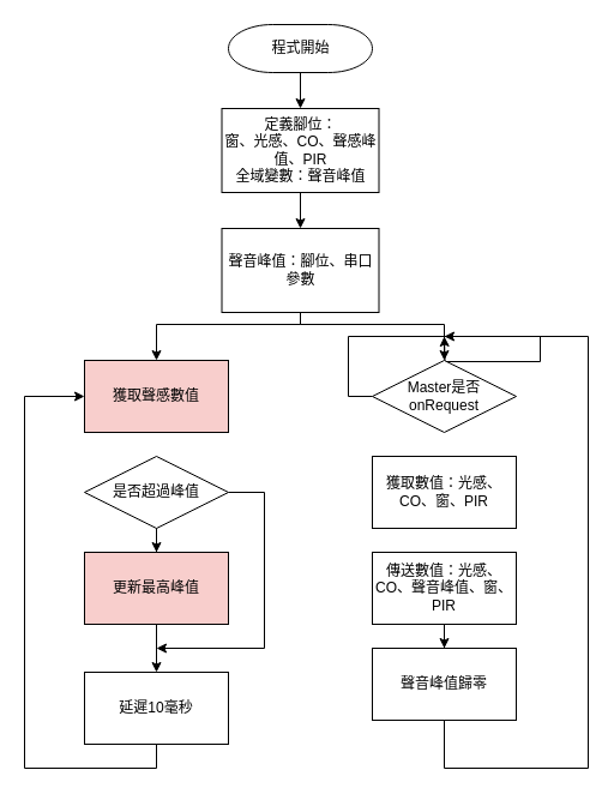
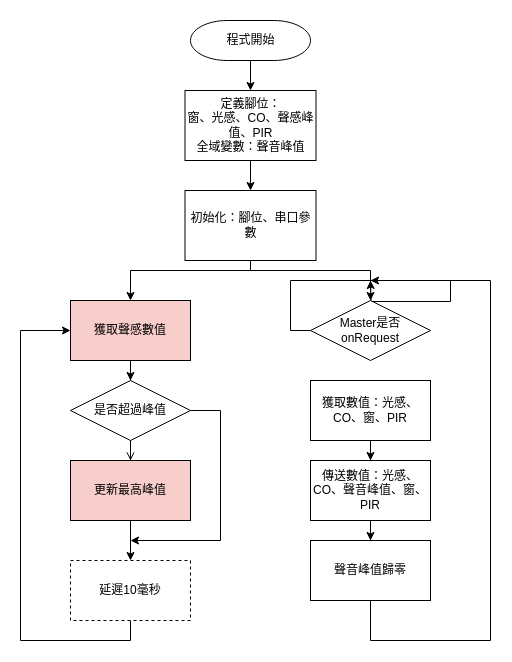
  <mxCell id="0" />
  <mxCell id="1" parent="0" />
  <mxCell id="2" value="" style="edgeStyle=orthogonalEdgeStyle;rounded=0;orthogonalLoop=1;jettySize=auto;html=1;fontSize=12;" edge="1" parent="1" source="3" target="6"><mxGeometry relative="1" as="geometry" /></mxCell>
  <mxCell id="3" value="&lt;font style=&quot;font-size: 12px;&quot;&gt;定義腳位：&lt;br style=&quot;font-size: 12px;&quot;&gt;窗、光感、CO、聲感峰值、PIR&lt;br style=&quot;font-size: 12px;&quot;&gt;全域變數：聲音峰值&lt;br style=&quot;font-size: 12px;&quot;&gt;&lt;/font&gt;" style="rounded=0;whiteSpace=wrap;html=1;fontSize=12;" vertex="1" parent="1"><mxGeometry x="184.5" y="90" width="131" height="70" as="geometry" /></mxCell>
  <mxCell id="4" style="edgeStyle=orthogonalEdgeStyle;rounded=0;orthogonalLoop=1;jettySize=auto;html=1;exitX=0.5;exitY=1;exitDx=0;exitDy=0;fontSize=12;" edge="1" parent="1" source="6" target="8"><mxGeometry relative="1" as="geometry"><Array as="points"><mxPoint x="250" y="270" /><mxPoint x="130" y="270" /></Array></mxGeometry></mxCell>
  <mxCell id="5" style="edgeStyle=orthogonalEdgeStyle;rounded=0;orthogonalLoop=1;jettySize=auto;html=1;exitX=0.5;exitY=1;exitDx=0;exitDy=0;fontSize=12;" edge="1" parent="1" source="6"><mxGeometry relative="1" as="geometry"><mxPoint x="370.034" y="300" as="targetPoint" /><Array as="points"><mxPoint x="250" y="270" /><mxPoint x="370" y="270" /></Array></mxGeometry></mxCell>
- <mxCell id="6" value="&lt;font style=&quot;font-size: 12px;&quot;&gt;聲音峰值：腳位、串口參數&lt;br style=&quot;font-size: 12px;&quot;&gt;&lt;/font&gt;" style="rounded=0;whiteSpace=wrap;html=1;fontSize=12;" vertex="1" parent="1"><mxGeometry x="184.5" y="190" width="131" height="70" as="geometry" /></mxCell>
+ <mxCell id="6" value="&lt;font style=&quot;font-size: 12px;&quot;&gt;初始化：腳位、串口參數&lt;br style=&quot;font-size: 12px;&quot;&gt;&lt;/font&gt;" style="rounded=0;whiteSpace=wrap;html=1;fontSize=12;" vertex="1" parent="1"><mxGeometry x="184.5" y="190" width="131" height="70" as="geometry" /></mxCell>
+ <mxCell id="7" value="" style="edgeStyle=orthogonalEdgeStyle;rounded=0;orthogonalLoop=1;jettySize=auto;html=1;fontSize=12;" edge="1" parent="1" source="8" target="15"><mxGeometry relative="1" as="geometry" /></mxCell>
  <mxCell id="8" value="&lt;font style=&quot;font-size: 12px;&quot;&gt;獲取聲感數值&lt;/font&gt;" style="rounded=0;whiteSpace=wrap;html=1;fontSize=12;fillColor=#f8cecc;" vertex="1" parent="1"><mxGeometry x="70" y="300" width="120" height="60" as="geometry" /></mxCell>
  <mxCell id="9" style="edgeStyle=orthogonalEdgeStyle;rounded=0;orthogonalLoop=1;jettySize=auto;html=1;exitX=0.5;exitY=1;exitDx=0;exitDy=0;fontSize=12;entryX=0;entryY=0.5;entryDx=0;entryDy=0;" edge="1" parent="1" source="10" target="8"><mxGeometry relative="1" as="geometry"><mxPoint x="130" y="280" as="targetPoint" /><Array as="points"><mxPoint x="130" y="640" /><mxPoint x="20" y="640" /><mxPoint x="20" y="330" /></Array></mxGeometry></mxCell>
- <mxCell id="10" value="&lt;font style=&quot;font-size: 12px;&quot;&gt;延遲10毫秒&lt;/font&gt;" style="rounded=0;whiteSpace=wrap;html=1;fontSize=12;" vertex="1" parent="1"><mxGeometry x="70" y="560" width="120" height="60" as="geometry" /></mxCell>
+ <mxCell id="10" value="&lt;font style=&quot;font-size: 12px;&quot;&gt;延遲10毫秒&lt;/font&gt;" style="rounded=0;whiteSpace=wrap;html=1;fontSize=12;dashed=1;" vertex="1" parent="1"><mxGeometry x="70" y="560" width="120" height="60" as="geometry" /></mxCell>
  <mxCell id="11" style="edgeStyle=orthogonalEdgeStyle;rounded=0;orthogonalLoop=1;jettySize=auto;html=1;exitX=0;exitY=0.5;exitDx=0;exitDy=0;fontSize=12;" edge="1" parent="1" source="12"><mxGeometry relative="1" as="geometry"><mxPoint x="370" y="280" as="targetPoint" /></mxGeometry></mxCell>
  <mxCell id="12" value="&lt;font style=&quot;font-size: 12px;&quot;&gt;Master是否&lt;br style=&quot;font-size: 12px;&quot;&gt;onRequest&lt;br style=&quot;font-size: 12px;&quot;&gt;&lt;/font&gt;" style="rhombus;whiteSpace=wrap;html=1;fontSize=12;" vertex="1" parent="1"><mxGeometry x="310" y="300" width="120" height="60" as="geometry" /></mxCell>
- <mxCell id="13" value="" style="edgeStyle=orthogonalEdgeStyle;rounded=0;orthogonalLoop=1;jettySize=auto;html=1;fontSize=12;" edge="1" parent="1" source="15" target="17"><mxGeometry relative="1" as="geometry" /></mxCell>
+ <mxCell id="13" value="" style="edgeStyle=orthogonalEdgeStyle;rounded=0;orthogonalLoop=1;jettySize=auto;html=1;fontSize=12;endArrow=open;" edge="1" parent="1" source="15" target="17"><mxGeometry relative="1" as="geometry" /></mxCell>
  <mxCell id="14" style="edgeStyle=orthogonalEdgeStyle;rounded=0;orthogonalLoop=1;jettySize=auto;html=1;exitX=1;exitY=0.5;exitDx=0;exitDy=0;fontSize=12;" edge="1" parent="1" source="15"><mxGeometry relative="1" as="geometry"><mxPoint x="130" y="540" as="targetPoint" /><Array as="points"><mxPoint x="220" y="410" /><mxPoint x="220" y="540" /></Array></mxGeometry></mxCell>
  <mxCell id="15" value="是否超過峰值" style="rhombus;whiteSpace=wrap;html=1;fontSize=12;" vertex="1" parent="1"><mxGeometry x="70" y="380" width="120" height="60" as="geometry" /></mxCell>
  <mxCell id="16" value="" style="edgeStyle=orthogonalEdgeStyle;rounded=0;orthogonalLoop=1;jettySize=auto;html=1;fontSize=12;" edge="1" parent="1" source="17" target="10"><mxGeometry relative="1" as="geometry" /></mxCell>
  <mxCell id="17" value="更新最高峰值" style="rounded=0;whiteSpace=wrap;html=1;fontSize=12;fillColor=#f8cecc;" vertex="1" parent="1"><mxGeometry x="70" y="460" width="120" height="60" as="geometry" /></mxCell>
+ <mxCell id="18" value="" style="edgeStyle=orthogonalEdgeStyle;rounded=0;orthogonalLoop=1;jettySize=auto;html=1;fontSize=12;" edge="1" parent="1" source="19" target="21"><mxGeometry relative="1" as="geometry" /></mxCell>
  <mxCell id="19" value="獲取數值：光感、CO、窗、PIR" style="whiteSpace=wrap;html=1;fontSize=12;" vertex="1" parent="1"><mxGeometry x="310" y="380" width="120" height="60" as="geometry" /></mxCell>
  <mxCell id="20" value="" style="edgeStyle=orthogonalEdgeStyle;rounded=0;orthogonalLoop=1;jettySize=auto;html=1;fontSize=12;" edge="1" parent="1" source="21" target="23"><mxGeometry relative="1" as="geometry" /></mxCell>
  <mxCell id="21" value="傳送數值：光感、CO、聲音峰值、窗、PIR" style="whiteSpace=wrap;html=1;fontSize=12;" vertex="1" parent="1"><mxGeometry x="310" y="460" width="120" height="60" as="geometry" /></mxCell>
  <mxCell id="22" style="edgeStyle=orthogonalEdgeStyle;rounded=0;orthogonalLoop=1;jettySize=auto;html=1;exitX=0.5;exitY=1;exitDx=0;exitDy=0;fontSize=12;" edge="1" parent="1" source="23"><mxGeometry relative="1" as="geometry"><mxPoint x="370" y="280" as="targetPoint" /><Array as="points"><mxPoint x="370" y="640" /><mxPoint x="490" y="640" /><mxPoint x="490" y="280" /></Array></mxGeometry></mxCell>
  <mxCell id="23" value="聲音峰值歸零" style="whiteSpace=wrap;html=1;fontSize=12;" vertex="1" parent="1"><mxGeometry x="310" y="540" width="120" height="60" as="geometry" /></mxCell>
  <mxCell id="24" value="" style="edgeStyle=orthogonalEdgeStyle;rounded=0;orthogonalLoop=1;jettySize=auto;html=1;fontSize=12;" edge="1" parent="1" source="25" target="3"><mxGeometry relative="1" as="geometry" /></mxCell>
  <mxCell id="25" value="程式開始" style="shape=mxgraph.flowchart.terminator;strokeWidth=1;gradientDirection=north;fontStyle=0;html=1;fillColor=default;strokeColor=default;fontSize=12;" vertex="1" parent="1"><mxGeometry x="190" y="20" width="120" height="40" as="geometry" /></mxCell>
